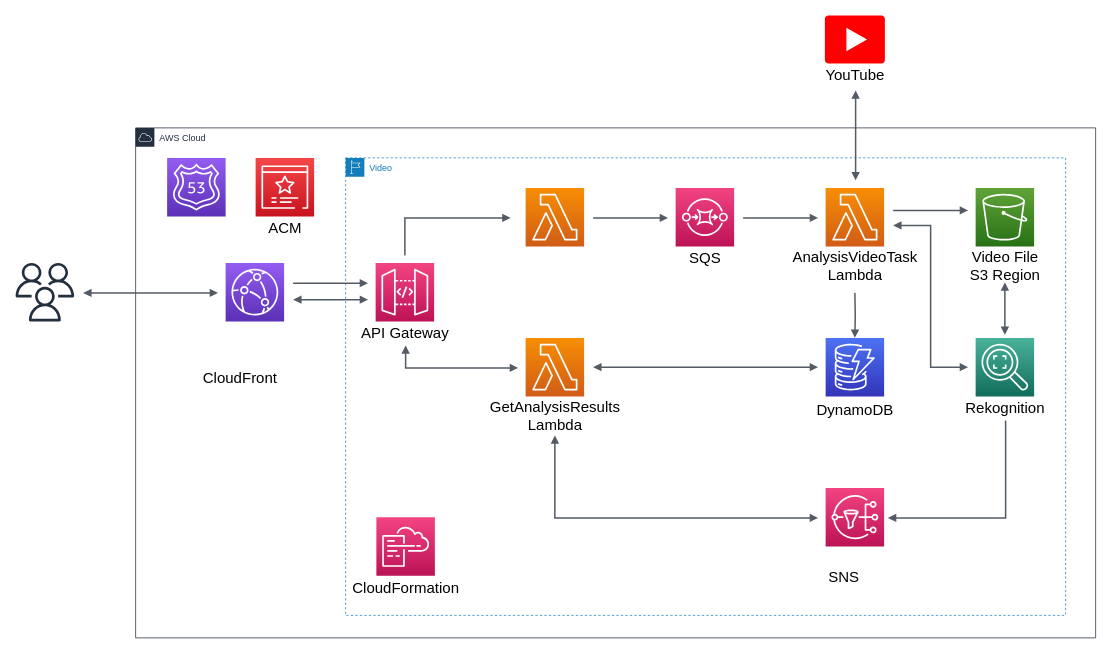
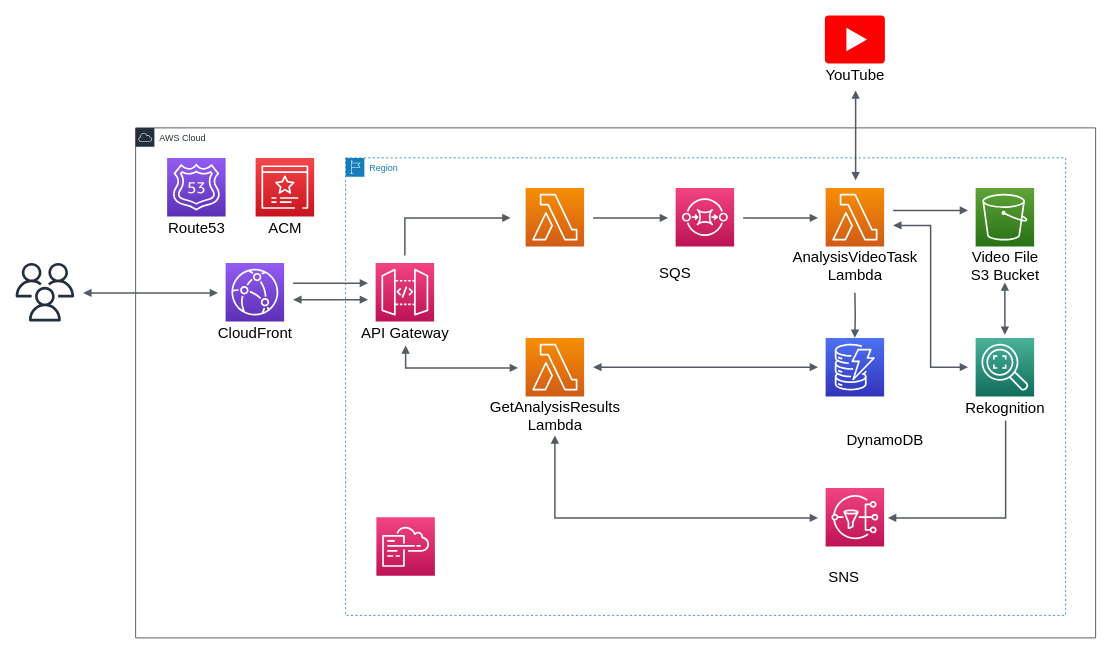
  <mxCell id="0" />
  <mxCell id="1" parent="0" />
  <mxCell id="2" value="AWS Cloud" style="points=[[0,0],[0.25,0],[0.5,0],[0.75,0],[1,0],[1,0.25],[1,0.5],[1,0.75],[1,1],[0.75,1],[0.5,1],[0.25,1],[0,1],[0,0.75],[0,0.5],[0,0.25]];outlineConnect=0;gradientColor=none;html=1;whiteSpace=wrap;fontSize=12;fontStyle=0;shape=mxgraph.aws4.group;grIcon=mxgraph.aws4.group_aws_cloud;strokeColor=#232F3E;fillColor=none;verticalAlign=top;align=left;spacingLeft=30;fontColor=#232F3E;dashed=0;" vertex="1" parent="1"><mxGeometry x="180" y="170" width="1280" height="680" as="geometry" /></mxCell>
- <mxCell id="3" value="Video" style="points=[[0,0],[0.25,0],[0.5,0],[0.75,0],[1,0],[1,0.25],[1,0.5],[1,0.75],[1,1],[0.75,1],[0.5,1],[0.25,1],[0,1],[0,0.75],[0,0.5],[0,0.25]];outlineConnect=0;gradientColor=none;html=1;whiteSpace=wrap;fontSize=12;fontStyle=0;shape=mxgraph.aws4.group;grIcon=mxgraph.aws4.group_region;strokeColor=#147EBA;fillColor=none;verticalAlign=top;align=left;spacingLeft=30;fontColor=#147EBA;dashed=1;" vertex="1" parent="1"><mxGeometry x="460" y="210" width="960" height="610" as="geometry" /></mxCell>
+ <mxCell id="3" value="Region" style="points=[[0,0],[0.25,0],[0.5,0],[0.75,0],[1,0],[1,0.25],[1,0.5],[1,0.75],[1,1],[0.75,1],[0.5,1],[0.25,1],[0,1],[0,0.75],[0,0.5],[0,0.25]];outlineConnect=0;gradientColor=none;html=1;whiteSpace=wrap;fontSize=12;fontStyle=0;shape=mxgraph.aws4.group;grIcon=mxgraph.aws4.group_region;strokeColor=#147EBA;fillColor=none;verticalAlign=top;align=left;spacingLeft=30;fontColor=#147EBA;dashed=1;" vertex="1" parent="1"><mxGeometry x="460" y="210" width="960" height="610" as="geometry" /></mxCell>
  <mxCell id="4" value="" style="points=[[0,0,0],[0.25,0,0],[0.5,0,0],[0.75,0,0],[1,0,0],[0,1,0],[0.25,1,0],[0.5,1,0],[0.75,1,0],[1,1,0],[0,0.25,0],[0,0.5,0],[0,0.75,0],[1,0.25,0],[1,0.5,0],[1,0.75,0]];outlineConnect=0;fontColor=#232F3E;gradientColor=#945DF2;gradientDirection=north;fillColor=#5A30B5;strokeColor=#ffffff;dashed=0;verticalLabelPosition=bottom;verticalAlign=top;align=center;html=1;fontSize=12;fontStyle=0;aspect=fixed;shape=mxgraph.aws4.resourceIcon;resIcon=mxgraph.aws4.route_53;" vertex="1" parent="1"><mxGeometry x="222" y="210" width="78" height="78" as="geometry" /></mxCell>
  <mxCell id="5" value="" style="points=[[0,0,0],[0.25,0,0],[0.5,0,0],[0.75,0,0],[1,0,0],[0,1,0],[0.25,1,0],[0.5,1,0],[0.75,1,0],[1,1,0],[0,0.25,0],[0,0.5,0],[0,0.75,0],[1,0.25,0],[1,0.5,0],[1,0.75,0]];outlineConnect=0;fontColor=#232F3E;gradientColor=#F54749;gradientDirection=north;fillColor=#C7131F;strokeColor=#ffffff;dashed=0;verticalLabelPosition=bottom;verticalAlign=top;align=center;html=1;fontSize=12;fontStyle=0;aspect=fixed;shape=mxgraph.aws4.resourceIcon;resIcon=mxgraph.aws4.certificate_manager_3;" vertex="1" parent="1"><mxGeometry x="340" y="210" width="78" height="78" as="geometry" /></mxCell>
  <mxCell id="6" value="" style="points=[[0,0,0],[0.25,0,0],[0.5,0,0],[0.75,0,0],[1,0,0],[0,1,0],[0.25,1,0],[0.5,1,0],[0.75,1,0],[1,1,0],[0,0.25,0],[0,0.5,0],[0,0.75,0],[1,0.25,0],[1,0.5,0],[1,0.75,0]];points=[[0,0,0],[0.25,0,0],[0.5,0,0],[0.75,0,0],[1,0,0],[0,1,0],[0.25,1,0],[0.5,1,0],[0.75,1,0],[1,1,0],[0,0.25,0],[0,0.5,0],[0,0.75,0],[1,0.25,0],[1,0.5,0],[1,0.75,0]];outlineConnect=0;fontColor=#232F3E;gradientColor=#F34482;gradientDirection=north;fillColor=#BC1356;strokeColor=#ffffff;dashed=0;verticalLabelPosition=bottom;verticalAlign=top;align=center;html=1;fontSize=12;fontStyle=0;aspect=fixed;shape=mxgraph.aws4.resourceIcon;resIcon=mxgraph.aws4.cloudformation;" vertex="1" parent="1"><mxGeometry x="501" y="689" width="78" height="78" as="geometry" /></mxCell>
  <mxCell id="7" value="" style="points=[[0,0,0],[0.25,0,0],[0.5,0,0],[0.75,0,0],[1,0,0],[0,1,0],[0.25,1,0],[0.5,1,0],[0.75,1,0],[1,1,0],[0,0.25,0],[0,0.5,0],[0,0.75,0],[1,0.25,0],[1,0.5,0],[1,0.75,0]];outlineConnect=0;fontColor=#232F3E;gradientColor=#4AB29A;gradientDirection=north;fillColor=#116D5B;strokeColor=#ffffff;dashed=0;verticalLabelPosition=bottom;verticalAlign=top;align=center;html=1;fontSize=12;fontStyle=0;aspect=fixed;shape=mxgraph.aws4.resourceIcon;resIcon=mxgraph.aws4.rekognition_2;" vertex="1" parent="1"><mxGeometry x="1300" y="450" width="78" height="78" as="geometry" /></mxCell>
  <mxCell id="8" value="" style="points=[[0,0,0],[0.25,0,0],[0.5,0,0],[0.75,0,0],[1,0,0],[0,1,0],[0.25,1,0],[0.5,1,0],[0.75,1,0],[1,1,0],[0,0.25,0],[0,0.5,0],[0,0.75,0],[1,0.25,0],[1,0.5,0],[1,0.75,0]];outlineConnect=0;fontColor=#232F3E;gradientColor=#F34482;gradientDirection=north;fillColor=#BC1356;strokeColor=#ffffff;dashed=0;verticalLabelPosition=bottom;verticalAlign=top;align=center;html=1;fontSize=12;fontStyle=0;aspect=fixed;shape=mxgraph.aws4.resourceIcon;resIcon=mxgraph.aws4.sns;" vertex="1" parent="1"><mxGeometry x="1100" y="650" width="78" height="78" as="geometry" /></mxCell>
  <mxCell id="9" value="" style="points=[[0,0,0],[0.25,0,0],[0.5,0,0],[0.75,0,0],[1,0,0],[0,1,0],[0.25,1,0],[0.5,1,0],[0.75,1,0],[1,1,0],[0,0.25,0],[0,0.5,0],[0,0.75,0],[1,0.25,0],[1,0.5,0],[1,0.75,0]];outlineConnect=0;fontColor=#232F3E;gradientColor=#F34482;gradientDirection=north;fillColor=#BC1356;strokeColor=#ffffff;dashed=0;verticalLabelPosition=bottom;verticalAlign=top;align=center;html=1;fontSize=12;fontStyle=0;aspect=fixed;shape=mxgraph.aws4.resourceIcon;resIcon=mxgraph.aws4.sqs;" vertex="1" parent="1"><mxGeometry x="900" y="250" width="78" height="78" as="geometry" /></mxCell>
  <mxCell id="10" value="" style="points=[[0,0,0],[0.25,0,0],[0.5,0,0],[0.75,0,0],[1,0,0],[0,1,0],[0.25,1,0],[0.5,1,0],[0.75,1,0],[1,1,0],[0,0.25,0],[0,0.5,0],[0,0.75,0],[1,0.25,0],[1,0.5,0],[1,0.75,0]];outlineConnect=0;fontColor=#232F3E;gradientColor=#F78E04;gradientDirection=north;fillColor=#D05C17;strokeColor=#ffffff;dashed=0;verticalLabelPosition=bottom;verticalAlign=top;align=center;html=1;fontSize=12;fontStyle=0;aspect=fixed;shape=mxgraph.aws4.resourceIcon;resIcon=mxgraph.aws4.lambda;" vertex="1" parent="1"><mxGeometry x="700" y="250" width="78" height="78" as="geometry" /></mxCell>
  <mxCell id="11" value="" style="points=[[0,0,0],[0.25,0,0],[0.5,0,0],[0.75,0,0],[1,0,0],[0,1,0],[0.25,1,0],[0.5,1,0],[0.75,1,0],[1,1,0],[0,0.25,0],[0,0.5,0],[0,0.75,0],[1,0.25,0],[1,0.5,0],[1,0.75,0]];outlineConnect=0;fontColor=#232F3E;gradientColor=#F78E04;gradientDirection=north;fillColor=#D05C17;strokeColor=#ffffff;dashed=0;verticalLabelPosition=bottom;verticalAlign=top;align=center;html=1;fontSize=12;fontStyle=0;aspect=fixed;shape=mxgraph.aws4.resourceIcon;resIcon=mxgraph.aws4.lambda;" vertex="1" parent="1"><mxGeometry x="1100" y="250" width="78" height="78" as="geometry" /></mxCell>
  <mxCell id="12" value="" style="points=[[0,0,0],[0.25,0,0],[0.5,0,0],[0.75,0,0],[1,0,0],[0,1,0],[0.25,1,0],[0.5,1,0],[0.75,1,0],[1,1,0],[0,0.25,0],[0,0.5,0],[0,0.75,0],[1,0.25,0],[1,0.5,0],[1,0.75,0]];outlineConnect=0;fontColor=#232F3E;gradientColor=#4D72F3;gradientDirection=north;fillColor=#3334B9;strokeColor=#ffffff;dashed=0;verticalLabelPosition=bottom;verticalAlign=top;align=center;html=1;fontSize=12;fontStyle=0;aspect=fixed;shape=mxgraph.aws4.resourceIcon;resIcon=mxgraph.aws4.dynamodb;" vertex="1" parent="1"><mxGeometry x="1100" y="450" width="78" height="78" as="geometry" /></mxCell>
  <mxCell id="13" value="" style="points=[[0,0,0],[0.25,0,0],[0.5,0,0],[0.75,0,0],[1,0,0],[0,1,0],[0.25,1,0],[0.5,1,0],[0.75,1,0],[1,1,0],[0,0.25,0],[0,0.5,0],[0,0.75,0],[1,0.25,0],[1,0.5,0],[1,0.75,0]];outlineConnect=0;fontColor=#232F3E;gradientColor=#60A337;gradientDirection=north;fillColor=#277116;strokeColor=#ffffff;dashed=0;verticalLabelPosition=bottom;verticalAlign=top;align=center;html=1;fontSize=12;fontStyle=0;aspect=fixed;shape=mxgraph.aws4.resourceIcon;resIcon=mxgraph.aws4.s3;" vertex="1" parent="1"><mxGeometry x="1300" y="250" width="78" height="78" as="geometry" /></mxCell>
  <mxCell id="14" value="" style="pointerEvents=1;shadow=0;dashed=0;html=1;strokeColor=none;labelPosition=center;verticalLabelPosition=bottom;verticalAlign=top;outlineConnect=0;align=center;shape=mxgraph.office.concepts.video_play;fillColor=#FF0000;" vertex="1" parent="1"><mxGeometry x="1099" y="20" width="80" height="64" as="geometry" /></mxCell>
  <mxCell id="15" value="&lt;span style=&quot;font-size: 20px&quot;&gt;AnalysisVideoTask&lt;br style=&quot;font-size: 20px&quot;&gt;Lambda&lt;br&gt;&lt;/span&gt;" style="text;html=1;resizable=0;autosize=1;align=center;verticalAlign=middle;points=[];fillColor=none;strokeColor=none;rounded=0;fontSize=20;" vertex="1" parent="1"><mxGeometry x="1049" y="328" width="180" height="50" as="geometry" /></mxCell>
  <mxCell id="16" value="" style="edgeStyle=orthogonalEdgeStyle;html=1;endArrow=block;elbow=vertical;startArrow=block;startFill=1;endFill=1;strokeColor=#545B64;rounded=0;strokeWidth=2;" edge="1" parent="1"><mxGeometry width="100" relative="1" as="geometry"><mxPoint x="1140" y="120" as="sourcePoint" /><mxPoint x="1140" y="240" as="targetPoint" /><Array as="points"><mxPoint x="1140" y="210" /></Array></mxGeometry></mxCell>
  <mxCell id="17" value="YouTube" style="text;html=1;align=center;verticalAlign=middle;resizable=0;points=[];autosize=1;strokeColor=none;fontSize=20;" vertex="1" parent="1"><mxGeometry x="1094" y="84" width="90" height="30" as="geometry" /></mxCell>
  <mxCell id="18" value="" style="edgeStyle=orthogonalEdgeStyle;html=1;endArrow=block;elbow=vertical;startArrow=none;endFill=1;strokeColor=#545B64;rounded=0;fontSize=20;strokeWidth=2;" edge="1" parent="1"><mxGeometry width="100" relative="1" as="geometry"><mxPoint x="1190" y="280" as="sourcePoint" /><mxPoint x="1290" y="280" as="targetPoint" /></mxGeometry></mxCell>
  <mxCell id="19" value="" style="edgeStyle=orthogonalEdgeStyle;html=1;endArrow=block;elbow=vertical;startArrow=block;endFill=1;strokeColor=#545B64;rounded=0;fontSize=20;strokeWidth=2;startFill=1;" edge="1" parent="1"><mxGeometry width="100" relative="1" as="geometry"><mxPoint x="1190" y="300" as="sourcePoint" /><mxPoint x="1290" y="489" as="targetPoint" /><Array as="points"><mxPoint x="1240" y="300" /><mxPoint x="1240" y="489" /></Array></mxGeometry></mxCell>
  <mxCell id="20" value="" style="edgeStyle=orthogonalEdgeStyle;html=1;endArrow=block;elbow=vertical;startArrow=block;endFill=1;strokeColor=#545B64;rounded=0;fontSize=20;strokeWidth=2;startFill=1;" edge="1" parent="1"><mxGeometry width="100" relative="1" as="geometry"><mxPoint x="790" y="489" as="sourcePoint" /><mxPoint x="1090" y="489" as="targetPoint" /><Array as="points" /></mxGeometry></mxCell>
  <mxCell id="21" value="" style="edgeStyle=orthogonalEdgeStyle;html=1;endArrow=none;elbow=vertical;startArrow=block;endFill=0;strokeColor=#545B64;rounded=0;fontSize=20;strokeWidth=2;startFill=1;" edge="1" parent="1"><mxGeometry width="100" relative="1" as="geometry"><mxPoint x="1183" y="690" as="sourcePoint" /><mxPoint x="1340" y="560" as="targetPoint" /><Array as="points"><mxPoint x="1340" y="690" /></Array></mxGeometry></mxCell>
  <mxCell id="22" value="" style="edgeStyle=orthogonalEdgeStyle;html=1;endArrow=block;elbow=vertical;startArrow=none;endFill=1;strokeColor=#545B64;rounded=0;fontSize=20;entryX=0.5;entryY=0;entryDx=0;entryDy=0;entryPerimeter=0;strokeWidth=2;" edge="1" parent="1" target="12"><mxGeometry width="100" relative="1" as="geometry"><mxPoint x="1139" y="390" as="sourcePoint" /><mxPoint x="1130" y="400" as="targetPoint" /></mxGeometry></mxCell>
  <mxCell id="23" value="" style="points=[[0,0,0],[0.25,0,0],[0.5,0,0],[0.75,0,0],[1,0,0],[0,1,0],[0.25,1,0],[0.5,1,0],[0.75,1,0],[1,1,0],[0,0.25,0],[0,0.5,0],[0,0.75,0],[1,0.25,0],[1,0.5,0],[1,0.75,0]];outlineConnect=0;fontColor=#232F3E;gradientColor=#F78E04;gradientDirection=north;fillColor=#D05C17;strokeColor=#ffffff;dashed=0;verticalLabelPosition=bottom;verticalAlign=top;align=center;html=1;fontSize=12;fontStyle=0;aspect=fixed;shape=mxgraph.aws4.resourceIcon;resIcon=mxgraph.aws4.lambda;" vertex="1" parent="1"><mxGeometry x="700" y="450" width="78" height="78" as="geometry" /></mxCell>
  <mxCell id="24" value="" style="edgeStyle=orthogonalEdgeStyle;html=1;endArrow=block;elbow=vertical;startArrow=block;startFill=1;endFill=1;strokeColor=#545B64;rounded=0;fontSize=20;strokeWidth=2;" edge="1" parent="1"><mxGeometry width="100" relative="1" as="geometry"><mxPoint x="739" y="580" as="sourcePoint" /><mxPoint x="1090" y="690" as="targetPoint" /><Array as="points"><mxPoint x="739" y="690" /></Array></mxGeometry></mxCell>
  <mxCell id="25" value="" style="points=[[0,0,0],[0.25,0,0],[0.5,0,0],[0.75,0,0],[1,0,0],[0,1,0],[0.25,1,0],[0.5,1,0],[0.75,1,0],[1,1,0],[0,0.25,0],[0,0.5,0],[0,0.75,0],[1,0.25,0],[1,0.5,0],[1,0.75,0]];outlineConnect=0;fontColor=#232F3E;gradientColor=#F34482;gradientDirection=north;fillColor=#BC1356;strokeColor=#ffffff;dashed=0;verticalLabelPosition=bottom;verticalAlign=top;align=center;html=1;fontSize=12;fontStyle=0;aspect=fixed;shape=mxgraph.aws4.resourceIcon;resIcon=mxgraph.aws4.api_gateway;" vertex="1" parent="1"><mxGeometry x="500" y="350" width="78" height="78" as="geometry" /></mxCell>
  <mxCell id="26" value="" style="points=[[0,0,0],[0.25,0,0],[0.5,0,0],[0.75,0,0],[1,0,0],[0,1,0],[0.25,1,0],[0.5,1,0],[0.75,1,0],[1,1,0],[0,0.25,0],[0,0.5,0],[0,0.75,0],[1,0.25,0],[1,0.5,0],[1,0.75,0]];outlineConnect=0;fontColor=#232F3E;gradientColor=#945DF2;gradientDirection=north;fillColor=#5A30B5;strokeColor=#ffffff;dashed=0;verticalLabelPosition=bottom;verticalAlign=top;align=center;html=1;fontSize=12;fontStyle=0;aspect=fixed;shape=mxgraph.aws4.resourceIcon;resIcon=mxgraph.aws4.cloudfront;" vertex="1" parent="1"><mxGeometry x="300" y="350" width="78" height="78" as="geometry" /></mxCell>
  <mxCell id="27" value="" style="edgeStyle=orthogonalEdgeStyle;html=1;endArrow=block;elbow=vertical;startArrow=block;startFill=1;endFill=1;strokeColor=#545B64;rounded=0;fontSize=20;strokeWidth=2;" edge="1" parent="1"><mxGeometry width="100" relative="1" as="geometry"><mxPoint x="1339" y="376" as="sourcePoint" /><mxPoint x="1339" y="446" as="targetPoint" /></mxGeometry></mxCell>
- <mxCell id="28" value="Video File&lt;br&gt;S3 Region" style="text;html=1;resizable=0;autosize=1;align=center;verticalAlign=middle;points=[];fillColor=none;strokeColor=none;rounded=0;fontSize=20;" vertex="1" parent="1"><mxGeometry x="1284" y="328" width="110" height="50" as="geometry" /></mxCell>
+ <mxCell id="28" value="Video File&lt;br&gt;S3 Bucket" style="text;html=1;resizable=0;autosize=1;align=center;verticalAlign=middle;points=[];fillColor=none;strokeColor=none;rounded=0;fontSize=20;" vertex="1" parent="1"><mxGeometry x="1284" y="328" width="110" height="50" as="geometry" /></mxCell>
  <mxCell id="29" value="Rekognition" style="text;html=1;resizable=0;autosize=1;align=center;verticalAlign=middle;points=[];fillColor=none;strokeColor=none;rounded=0;fontSize=20;" vertex="1" parent="1"><mxGeometry x="1279" y="528" width="120" height="30" as="geometry" /></mxCell>
  <mxCell id="30" value="SNS" style="text;html=1;resizable=0;autosize=1;align=center;verticalAlign=middle;points=[];fillColor=none;strokeColor=none;rounded=0;fontSize=20;" vertex="1" parent="1"><mxGeometry x="1094" y="753" width="60" height="30" as="geometry" /></mxCell>
- <mxCell id="31" value="SQS" style="text;html=1;resizable=0;autosize=1;align=center;verticalAlign=middle;points=[];fillColor=none;strokeColor=none;rounded=0;fontSize=20;" vertex="1" parent="1"><mxGeometry x="909" y="328" width="60" height="30" as="geometry" /></mxCell>
- <mxCell id="32" value="DynamoDB" style="text;html=1;resizable=0;autosize=1;align=center;verticalAlign=middle;points=[];fillColor=none;strokeColor=none;rounded=0;fontSize=20;" vertex="1" parent="1"><mxGeometry x="1079" y="530" width="120" height="30" as="geometry" /></mxCell>
+ <mxCell id="31" value="SQS" style="text;html=1;resizable=0;autosize=1;align=center;verticalAlign=middle;points=[];fillColor=none;strokeColor=none;rounded=0;fontSize=20;" vertex="1" parent="1"><mxGeometry x="869" y="348" width="60" height="30" as="geometry" /></mxCell>
+ <mxCell id="32" value="DynamoDB" style="text;html=1;resizable=0;autosize=1;align=center;verticalAlign=middle;points=[];fillColor=none;strokeColor=none;rounded=0;fontSize=20;" vertex="1" parent="1"><mxGeometry x="1119" y="570" width="120" height="30" as="geometry" /></mxCell>
  <mxCell id="33" value="" style="edgeStyle=orthogonalEdgeStyle;html=1;endArrow=block;elbow=vertical;startArrow=none;endFill=1;strokeColor=#545B64;rounded=0;fontSize=20;strokeWidth=2;" edge="1" parent="1"><mxGeometry width="100" relative="1" as="geometry"><mxPoint x="990" y="290" as="sourcePoint" /><mxPoint x="1090" y="290" as="targetPoint" /></mxGeometry></mxCell>
  <mxCell id="34" value="" style="edgeStyle=orthogonalEdgeStyle;html=1;endArrow=block;elbow=vertical;startArrow=none;endFill=1;strokeColor=#545B64;rounded=0;fontSize=20;strokeWidth=2;" edge="1" parent="1"><mxGeometry width="100" relative="1" as="geometry"><mxPoint x="790" y="290" as="sourcePoint" /><mxPoint x="890" y="290" as="targetPoint" /></mxGeometry></mxCell>
  <mxCell id="35" value="" style="edgeStyle=orthogonalEdgeStyle;html=1;endArrow=block;elbow=vertical;startArrow=none;endFill=1;strokeColor=#545B64;rounded=0;fontSize=20;strokeWidth=2;" edge="1" parent="1"><mxGeometry width="100" relative="1" as="geometry"><mxPoint x="539" y="340" as="sourcePoint" /><mxPoint x="680" y="290" as="targetPoint" /><Array as="points"><mxPoint x="539" y="290" /></Array></mxGeometry></mxCell>
  <mxCell id="36" value="" style="edgeStyle=orthogonalEdgeStyle;html=1;endArrow=block;elbow=vertical;startArrow=block;startFill=1;endFill=1;strokeColor=#545B64;rounded=0;fontSize=20;strokeWidth=2;" edge="1" parent="1"><mxGeometry width="100" relative="1" as="geometry"><mxPoint x="540" y="460" as="sourcePoint" /><mxPoint x="690" y="490" as="targetPoint" /><Array as="points"><mxPoint x="540" y="490" /></Array></mxGeometry></mxCell>
  <mxCell id="37" value="&lt;span style=&quot;font-size: 20px&quot;&gt;GetAnalysisResults&lt;br style=&quot;font-size: 20px&quot;&gt;Lambda&lt;br&gt;&lt;/span&gt;" style="text;html=1;resizable=0;autosize=1;align=center;verticalAlign=middle;points=[];fillColor=none;strokeColor=none;rounded=0;fontSize=20;" vertex="1" parent="1"><mxGeometry x="644" y="528" width="190" height="50" as="geometry" /></mxCell>
  <mxCell id="38" value="&lt;span style=&quot;font-size: 20px&quot;&gt;API Gateway&lt;br&gt;&lt;/span&gt;" style="text;html=1;resizable=0;autosize=1;align=center;verticalAlign=middle;points=[];fillColor=none;strokeColor=none;rounded=0;fontSize=20;" vertex="1" parent="1"><mxGeometry x="474" y="428" width="130" height="30" as="geometry" /></mxCell>
  <mxCell id="39" value="" style="edgeStyle=orthogonalEdgeStyle;html=1;endArrow=block;elbow=vertical;startArrow=none;endFill=1;strokeColor=#545B64;rounded=0;fontSize=20;strokeWidth=2;" edge="1" parent="1"><mxGeometry width="100" relative="1" as="geometry"><mxPoint x="390" y="377" as="sourcePoint" /><mxPoint x="490" y="377" as="targetPoint" /></mxGeometry></mxCell>
  <mxCell id="40" value="" style="edgeStyle=orthogonalEdgeStyle;html=1;endArrow=block;elbow=vertical;startArrow=block;startFill=1;endFill=1;strokeColor=#545B64;rounded=0;fontSize=20;strokeWidth=2;" edge="1" parent="1"><mxGeometry width="100" relative="1" as="geometry"><mxPoint x="390" y="399" as="sourcePoint" /><mxPoint x="490" y="399" as="targetPoint" /></mxGeometry></mxCell>
- <mxCell id="41" value="&lt;span style=&quot;font-size: 20px&quot;&gt;CloudFront&lt;br&gt;&lt;/span&gt;" style="text;html=1;resizable=0;autosize=1;align=center;verticalAlign=middle;points=[];fillColor=none;strokeColor=none;rounded=0;fontSize=20;" vertex="1" parent="1"><mxGeometry x="264" y="488" width="110" height="30" as="geometry" /></mxCell>
+ <mxCell id="41" value="&lt;span style=&quot;font-size: 20px&quot;&gt;CloudFront&lt;br&gt;&lt;/span&gt;" style="text;html=1;resizable=0;autosize=1;align=center;verticalAlign=middle;points=[];fillColor=none;strokeColor=none;rounded=0;fontSize=20;" vertex="1" parent="1"><mxGeometry x="284" y="428" width="110" height="30" as="geometry" /></mxCell>
+ <mxCell id="42" value="&lt;span style=&quot;font-size: 20px&quot;&gt;Route53&lt;br&gt;&lt;/span&gt;" style="text;html=1;resizable=0;autosize=1;align=center;verticalAlign=middle;points=[];fillColor=none;strokeColor=none;rounded=0;fontSize=20;" vertex="1" parent="1"><mxGeometry x="216" y="288" width="90" height="30" as="geometry" /></mxCell>
  <mxCell id="43" value="&lt;span style=&quot;font-size: 20px&quot;&gt;ACM&lt;br&gt;&lt;/span&gt;" style="text;html=1;resizable=0;autosize=1;align=center;verticalAlign=middle;points=[];fillColor=none;strokeColor=none;rounded=0;fontSize=20;" vertex="1" parent="1"><mxGeometry x="349" y="288" width="60" height="30" as="geometry" /></mxCell>
- <mxCell id="44" value="&lt;span style=&quot;font-size: 20px&quot;&gt;CloudFormation&lt;br&gt;&lt;/span&gt;" style="text;html=1;resizable=0;autosize=1;align=center;verticalAlign=middle;points=[];fillColor=none;strokeColor=none;rounded=0;fontSize=20;" vertex="1" parent="1"><mxGeometry x="460" y="767" width="160" height="30" as="geometry" /></mxCell>
  <mxCell id="45" value="" style="outlineConnect=0;fontColor=#232F3E;gradientColor=none;fillColor=#232F3E;strokeColor=none;dashed=0;verticalLabelPosition=bottom;verticalAlign=top;align=center;html=1;fontSize=12;fontStyle=0;aspect=fixed;pointerEvents=1;shape=mxgraph.aws4.users;" vertex="1" parent="1"><mxGeometry x="20" y="350" width="78" height="78" as="geometry" /></mxCell>
  <mxCell id="46" value="" style="edgeStyle=orthogonalEdgeStyle;html=1;endArrow=block;elbow=vertical;startArrow=block;startFill=1;endFill=1;strokeColor=#545B64;rounded=0;fontSize=20;strokeWidth=2;" edge="1" parent="1"><mxGeometry width="100" relative="1" as="geometry"><mxPoint x="110" y="390" as="sourcePoint" /><mxPoint x="290" y="390" as="targetPoint" /></mxGeometry></mxCell>
